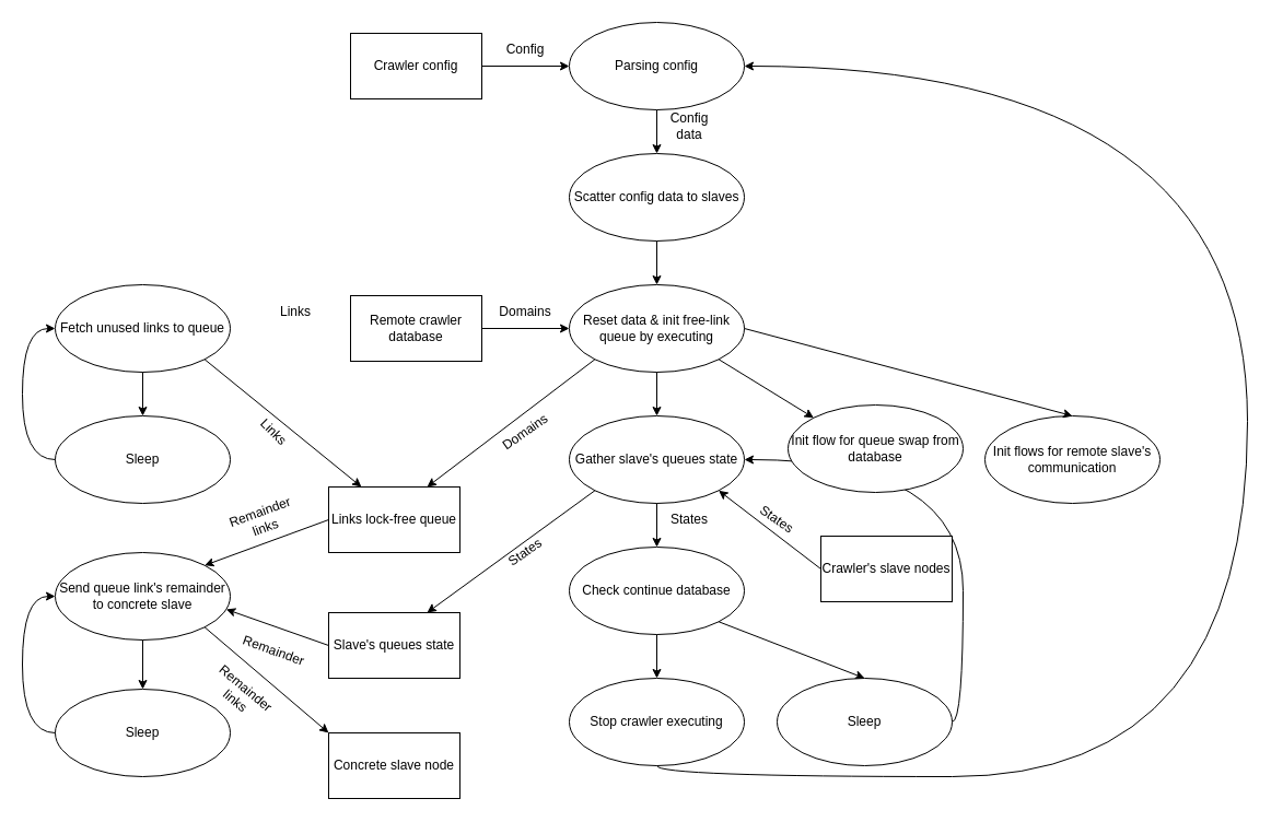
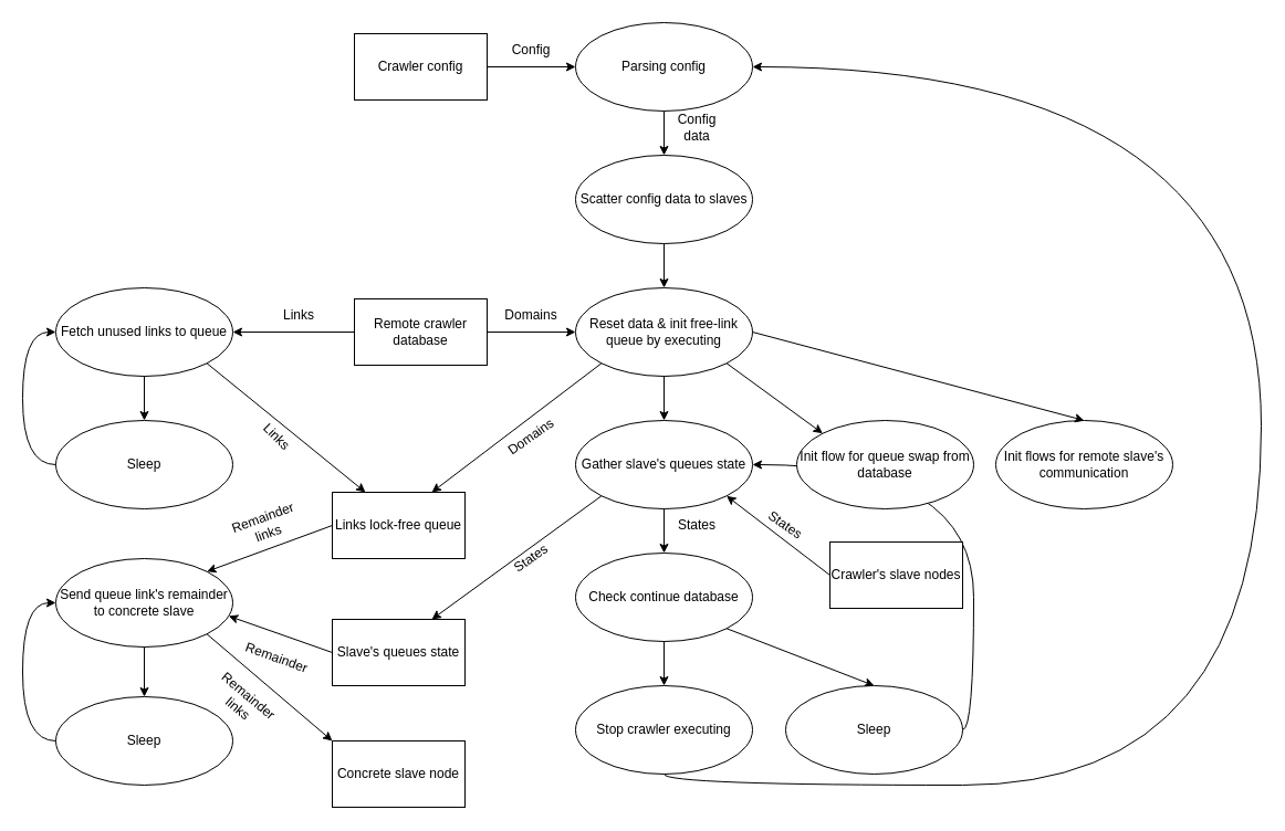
  <mxCell id="0" />
  <mxCell id="1" parent="0" />
  <mxCell id="2" value="" style="endArrow=classic;html=1;rounded=0;exitX=1;exitY=0.5;exitDx=0;exitDy=0;entryX=1;entryY=0.5;entryDx=0;entryDy=0;edgeStyle=orthogonalEdgeStyle;curved=1;" edge="1" parent="1" source="39" target="23"><mxGeometry width="50" height="50" relative="1" as="geometry"><mxPoint x="620" y="820" as="sourcePoint" /><mxPoint x="670" y="770" as="targetPoint" /></mxGeometry></mxCell>
  <mxCell id="3" value="Crawler config" style="rounded=0;whiteSpace=wrap;html=1;" parent="1" vertex="1"><mxGeometry x="320" y="30" width="120" height="60" as="geometry" /></mxCell>
  <mxCell id="4" value="Parsing config" style="ellipse;whiteSpace=wrap;html=1;" parent="1" vertex="1"><mxGeometry x="520" y="20" width="160" height="80" as="geometry" /></mxCell>
  <mxCell id="5" value="" style="endArrow=classic;html=1;rounded=0;exitX=1;exitY=0.5;exitDx=0;exitDy=0;entryX=0;entryY=0.5;entryDx=0;entryDy=0;" parent="1" source="3" target="4" edge="1"><mxGeometry width="50" height="50" relative="1" as="geometry"><mxPoint x="440" y="310" as="sourcePoint" /><mxPoint x="510" y="120" as="targetPoint" /></mxGeometry></mxCell>
  <mxCell id="6" value="Config" style="text;html=1;strokeColor=none;fillColor=none;align=center;verticalAlign=middle;whiteSpace=wrap;rounded=0;" parent="1" vertex="1"><mxGeometry x="450" y="30" width="60" height="30" as="geometry" /></mxCell>
  <mxCell id="7" value="" style="endArrow=classic;html=1;rounded=0;exitX=0.5;exitY=1;exitDx=0;exitDy=0;entryX=0.5;entryY=0;entryDx=0;entryDy=0;" parent="1" source="4" target="8" edge="1"><mxGeometry width="50" height="50" relative="1" as="geometry"><mxPoint x="830" y="330" as="sourcePoint" /><mxPoint x="600" y="150" as="targetPoint" /></mxGeometry></mxCell>
  <mxCell id="8" value="Scatter config data to slaves" style="ellipse;whiteSpace=wrap;html=1;" parent="1" vertex="1"><mxGeometry x="520" y="140" width="160" height="80" as="geometry" /></mxCell>
  <mxCell id="9" value="Config data" style="text;html=1;strokeColor=none;fillColor=none;align=center;verticalAlign=middle;whiteSpace=wrap;rounded=0;" parent="1" vertex="1"><mxGeometry x="600" y="100" width="60" height="30" as="geometry" /></mxCell>
  <mxCell id="10" value="Reset data &amp;amp; init free-link queue by executing" style="ellipse;whiteSpace=wrap;html=1;" parent="1" vertex="1"><mxGeometry x="520" y="260" width="160" height="80" as="geometry" /></mxCell>
  <mxCell id="11" value="" style="endArrow=classic;html=1;rounded=0;exitX=0.5;exitY=1;exitDx=0;exitDy=0;entryX=0.5;entryY=0;entryDx=0;entryDy=0;" parent="1" source="8" target="10" edge="1"><mxGeometry width="50" height="50" relative="1" as="geometry"><mxPoint x="510" y="460" as="sourcePoint" /><mxPoint x="560" y="410" as="targetPoint" /></mxGeometry></mxCell>
  <mxCell id="12" value="Remote crawler database" style="rounded=0;whiteSpace=wrap;html=1;" parent="1" vertex="1"><mxGeometry x="320" y="270" width="120" height="60" as="geometry" /></mxCell>
  <mxCell id="13" value="" style="endArrow=classic;html=1;rounded=0;entryX=0;entryY=0.5;entryDx=0;entryDy=0;exitX=1;exitY=0.5;exitDx=0;exitDy=0;" parent="1" source="12" target="10" edge="1"><mxGeometry width="50" height="50" relative="1" as="geometry"><mxPoint x="420" y="400" as="sourcePoint" /><mxPoint x="470" y="350" as="targetPoint" /></mxGeometry></mxCell>
  <mxCell id="14" value="Domains" style="text;html=1;strokeColor=none;fillColor=none;align=center;verticalAlign=middle;whiteSpace=wrap;rounded=0;" parent="1" vertex="1"><mxGeometry x="450" y="270" width="60" height="30" as="geometry" /></mxCell>
  <mxCell id="15" value="Links lock-free queue" style="rounded=0;whiteSpace=wrap;html=1;" parent="1" vertex="1"><mxGeometry x="300" y="445" width="120" height="60" as="geometry" /></mxCell>
  <mxCell id="16" value="Slave's queues state" style="rounded=0;whiteSpace=wrap;html=1;" parent="1" vertex="1"><mxGeometry x="300" y="560" width="120" height="60" as="geometry" /></mxCell>
  <mxCell id="17" value="" style="endArrow=classic;html=1;rounded=0;exitX=0;exitY=1;exitDx=0;exitDy=0;entryX=0.75;entryY=0;entryDx=0;entryDy=0;" parent="1" source="10" target="15" edge="1"><mxGeometry width="50" height="50" relative="1" as="geometry"><mxPoint x="540" y="470" as="sourcePoint" /><mxPoint x="590" y="420" as="targetPoint" /></mxGeometry></mxCell>
  <mxCell id="18" value="Domains" style="text;html=1;strokeColor=none;fillColor=none;align=center;verticalAlign=middle;whiteSpace=wrap;rounded=0;rotation=-35;" parent="1" vertex="1"><mxGeometry x="450" y="380" width="60" height="30" as="geometry" /></mxCell>
- <mxCell id="19" value="Init flow for queue swap from database" style="ellipse;whiteSpace=wrap;html=1;" parent="1" vertex="1"><mxGeometry x="720" y="370" width="160" height="80" as="geometry" /></mxCell>
+ <mxCell id="19" value="Init flow for queue swap from database" style="ellipse;whiteSpace=wrap;html=1;" parent="1" vertex="1"><mxGeometry x="720" y="380" width="160" height="80" as="geometry" /></mxCell>
  <mxCell id="20" value="Init flows for remote slave's communication" style="ellipse;whiteSpace=wrap;html=1;" parent="1" vertex="1"><mxGeometry x="900" y="380" width="160" height="80" as="geometry" /></mxCell>
  <mxCell id="21" value="" style="endArrow=classic;html=1;rounded=0;exitX=1;exitY=1;exitDx=0;exitDy=0;entryX=0;entryY=0;entryDx=0;entryDy=0;" parent="1" source="10" target="19" edge="1"><mxGeometry width="50" height="50" relative="1" as="geometry"><mxPoint x="670" y="660" as="sourcePoint" /><mxPoint x="720" y="610" as="targetPoint" /></mxGeometry></mxCell>
  <mxCell id="22" value="" style="endArrow=classic;html=1;rounded=0;exitX=1;exitY=0.5;exitDx=0;exitDy=0;entryX=0.5;entryY=0;entryDx=0;entryDy=0;" parent="1" source="10" target="20" edge="1"><mxGeometry width="50" height="50" relative="1" as="geometry"><mxPoint x="760" y="650" as="sourcePoint" /><mxPoint x="810" y="600" as="targetPoint" /></mxGeometry></mxCell>
  <mxCell id="23" value="Gather slave's queues state" style="ellipse;whiteSpace=wrap;html=1;" parent="1" vertex="1"><mxGeometry x="520" y="380" width="160" height="80" as="geometry" /></mxCell>
  <mxCell id="24" value="" style="endArrow=classic;html=1;rounded=0;entryX=0.5;entryY=0;entryDx=0;entryDy=0;" parent="1" target="23" edge="1"><mxGeometry width="50" height="50" relative="1" as="geometry"><mxPoint x="600" y="340" as="sourcePoint" /><mxPoint x="710" y="570" as="targetPoint" /></mxGeometry></mxCell>
  <mxCell id="25" value="" style="endArrow=classic;html=1;rounded=0;exitX=0;exitY=1;exitDx=0;exitDy=0;entryX=0.75;entryY=0;entryDx=0;entryDy=0;" parent="1" source="23" target="16" edge="1"><mxGeometry width="50" height="50" relative="1" as="geometry"><mxPoint x="610" y="610" as="sourcePoint" /><mxPoint x="660" y="560" as="targetPoint" /></mxGeometry></mxCell>
  <mxCell id="26" value="States" style="text;html=1;strokeColor=none;fillColor=none;align=center;verticalAlign=middle;whiteSpace=wrap;rounded=0;rotation=-35;" parent="1" vertex="1"><mxGeometry x="450" y="490" width="60" height="30" as="geometry" /></mxCell>
  <mxCell id="27" value="" style="endArrow=classic;html=1;rounded=0;exitX=0.5;exitY=1;exitDx=0;exitDy=0;entryX=0.5;entryY=0;entryDx=0;entryDy=0;" parent="1" source="23" target="28" edge="1"><mxGeometry width="50" height="50" relative="1" as="geometry"><mxPoint x="660" y="600" as="sourcePoint" /><mxPoint x="600" y="500" as="targetPoint" /></mxGeometry></mxCell>
  <mxCell id="28" value="Check continue database" style="ellipse;whiteSpace=wrap;html=1;" parent="1" vertex="1"><mxGeometry x="520" y="500" width="160" height="80" as="geometry" /></mxCell>
  <mxCell id="29" value="States" style="text;html=1;strokeColor=none;fillColor=none;align=center;verticalAlign=middle;whiteSpace=wrap;rounded=0;rotation=0;" parent="1" vertex="1"><mxGeometry x="600" y="460" width="60" height="30" as="geometry" /></mxCell>
  <mxCell id="30" value="" style="endArrow=classic;html=1;rounded=0;exitX=1;exitY=1;exitDx=0;exitDy=0;entryX=0.5;entryY=0;entryDx=0;entryDy=0;" parent="1" source="28" target="39" edge="1"><mxGeometry width="50" height="50" relative="1" as="geometry"><mxPoint x="600" y="680" as="sourcePoint" /><mxPoint x="600" y="620" as="targetPoint" /></mxGeometry></mxCell>
  <mxCell id="31" value="Fetch unused links to queue" style="ellipse;whiteSpace=wrap;html=1;" parent="1" vertex="1"><mxGeometry x="50" y="260" width="160" height="80" as="geometry" /></mxCell>
+ <mxCell id="32" value="" style="endArrow=classic;html=1;rounded=0;exitX=0;exitY=0.5;exitDx=0;exitDy=0;entryX=1;entryY=0.5;entryDx=0;entryDy=0;" parent="1" source="12" target="31" edge="1"><mxGeometry width="50" height="50" relative="1" as="geometry"><mxPoint x="110" y="480" as="sourcePoint" /><mxPoint x="160" y="430" as="targetPoint" /></mxGeometry></mxCell>
  <mxCell id="33" value="" style="endArrow=classic;html=1;rounded=0;exitX=1;exitY=1;exitDx=0;exitDy=0;entryX=0.25;entryY=0;entryDx=0;entryDy=0;" parent="1" source="31" target="15" edge="1"><mxGeometry width="50" height="50" relative="1" as="geometry"><mxPoint x="120" y="470" as="sourcePoint" /><mxPoint x="170" y="420" as="targetPoint" /></mxGeometry></mxCell>
  <mxCell id="34" value="Links" style="text;html=1;strokeColor=none;fillColor=none;align=center;verticalAlign=middle;whiteSpace=wrap;rounded=0;rotation=45;" parent="1" vertex="1"><mxGeometry x="220" y="382.5" width="60" height="25" as="geometry" /></mxCell>
  <mxCell id="35" value="Links" style="text;html=1;strokeColor=none;fillColor=none;align=center;verticalAlign=middle;whiteSpace=wrap;rounded=0;" parent="1" vertex="1"><mxGeometry x="240" y="270" width="60" height="30" as="geometry" /></mxCell>
  <mxCell id="36" value="" style="endArrow=classic;html=1;rounded=0;exitX=0.5;exitY=1;exitDx=0;exitDy=0;entryX=0.5;entryY=0;entryDx=0;entryDy=0;" parent="1" source="31" target="37" edge="1"><mxGeometry width="50" height="50" relative="1" as="geometry"><mxPoint x="-20" y="510" as="sourcePoint" /><mxPoint x="130" y="380" as="targetPoint" /></mxGeometry></mxCell>
  <mxCell id="37" value="Sleep" style="ellipse;whiteSpace=wrap;html=1;" parent="1" vertex="1"><mxGeometry x="50" y="380" width="160" height="80" as="geometry" /></mxCell>
  <mxCell id="38" value="Stop crawler executing" style="ellipse;whiteSpace=wrap;html=1;" parent="1" vertex="1"><mxGeometry x="520" y="620" width="160" height="80" as="geometry" /></mxCell>
  <mxCell id="39" value="Sleep" style="ellipse;whiteSpace=wrap;html=1;" parent="1" vertex="1"><mxGeometry x="710" y="620" width="160" height="80" as="geometry" /></mxCell>
  <mxCell id="40" value="" style="endArrow=classic;html=1;rounded=0;exitX=0.5;exitY=1;exitDx=0;exitDy=0;entryX=0.5;entryY=0;entryDx=0;entryDy=0;" parent="1" source="28" target="38" edge="1"><mxGeometry width="50" height="50" relative="1" as="geometry"><mxPoint x="420" y="780" as="sourcePoint" /><mxPoint x="470" y="730" as="targetPoint" /></mxGeometry></mxCell>
  <mxCell id="41" value="Send queue link's remainder to concrete slave" style="ellipse;whiteSpace=wrap;html=1;" parent="1" vertex="1"><mxGeometry x="50" y="505" width="160" height="80" as="geometry" /></mxCell>
  <mxCell id="42" value="" style="endArrow=classic;html=1;rounded=0;entryX=0.977;entryY=0.65;entryDx=0;entryDy=0;entryPerimeter=0;exitX=0;exitY=0.5;exitDx=0;exitDy=0;" parent="1" source="16" target="41" edge="1"><mxGeometry width="50" height="50" relative="1" as="geometry"><mxPoint x="220" y="720" as="sourcePoint" /><mxPoint x="270" y="670" as="targetPoint" /></mxGeometry></mxCell>
  <mxCell id="43" value="Remainder" style="text;html=1;strokeColor=none;fillColor=none;align=center;verticalAlign=middle;whiteSpace=wrap;rounded=0;rotation=20;" parent="1" vertex="1"><mxGeometry x="220" y="580" width="60" height="30" as="geometry" /></mxCell>
  <mxCell id="44" value="" style="endArrow=classic;html=1;rounded=0;exitX=0;exitY=0.5;exitDx=0;exitDy=0;entryX=1;entryY=0;entryDx=0;entryDy=0;" parent="1" source="15" target="41" edge="1"><mxGeometry width="50" height="50" relative="1" as="geometry"><mxPoint x="330" y="540" as="sourcePoint" /><mxPoint x="380" y="490" as="targetPoint" /></mxGeometry></mxCell>
  <mxCell id="45" value="Remainder links" style="text;html=1;strokeColor=none;fillColor=none;align=center;verticalAlign=middle;whiteSpace=wrap;rounded=0;rotation=-20;" parent="1" vertex="1"><mxGeometry y="460" width="60" height="30" as="geometry" x="210" /></mxCell>
  <mxCell id="46" value="Crawler's slave nodes" style="rounded=0;whiteSpace=wrap;html=1;" parent="1" vertex="1"><mxGeometry x="750" y="490" width="120" height="60" as="geometry" /></mxCell>
  <mxCell id="47" value="" style="endArrow=classic;html=1;rounded=0;exitX=0;exitY=0.5;exitDx=0;exitDy=0;entryX=1;entryY=1;entryDx=0;entryDy=0;" parent="1" source="46" target="23" edge="1"><mxGeometry width="50" height="50" relative="1" as="geometry"><mxPoint x="470" y="870" as="sourcePoint" /><mxPoint x="520" y="820" as="targetPoint" /></mxGeometry></mxCell>
  <mxCell id="48" value="States" style="text;html=1;strokeColor=none;fillColor=none;align=center;verticalAlign=middle;whiteSpace=wrap;rounded=0;rotation=35;" parent="1" vertex="1"><mxGeometry x="680" y="465" width="60" height="20" as="geometry" /></mxCell>
  <mxCell id="49" value="Concrete slave node" style="rounded=0;whiteSpace=wrap;html=1;" parent="1" vertex="1"><mxGeometry x="300" y="670" width="120" height="60" as="geometry" /></mxCell>
  <mxCell id="50" value="" style="endArrow=classic;html=1;rounded=0;exitX=1;exitY=1;exitDx=0;exitDy=0;entryX=0;entryY=0;entryDx=0;entryDy=0;" parent="1" source="41" target="49" edge="1"><mxGeometry width="50" height="50" relative="1" as="geometry"><mxPoint x="-90" y="680" as="sourcePoint" /><mxPoint x="-40" y="630" as="targetPoint" /></mxGeometry></mxCell>
  <mxCell id="51" value="Remainder links" style="text;html=1;strokeColor=none;fillColor=none;align=center;verticalAlign=middle;whiteSpace=wrap;rounded=0;rotation=40;" parent="1" vertex="1"><mxGeometry x="190" y="620" width="60" height="30" as="geometry" /></mxCell>
  <mxCell id="52" value="Sleep" style="ellipse;whiteSpace=wrap;html=1;" parent="1" vertex="1"><mxGeometry x="50" y="630" width="160" height="80" as="geometry" /></mxCell>
  <mxCell id="53" value="" style="endArrow=classic;html=1;rounded=0;exitX=0.5;exitY=1;exitDx=0;exitDy=0;entryX=0.5;entryY=0;entryDx=0;entryDy=0;" parent="1" source="41" target="52" edge="1"><mxGeometry width="50" height="50" relative="1" as="geometry"><mxPoint x="-120" y="730" as="sourcePoint" /><mxPoint x="-70" y="680" as="targetPoint" /></mxGeometry></mxCell>
  <mxCell id="54" value="" style="endArrow=classic;html=1;rounded=0;entryX=0;entryY=0.5;entryDx=0;entryDy=0;exitX=0;exitY=0.5;exitDx=0;exitDy=0;edgeStyle=orthogonalEdgeStyle;curved=1;" edge="1" parent="1" source="52" target="41"><mxGeometry width="50" height="50" relative="1" as="geometry"><mxPoint x="-20" y="690" as="sourcePoint" /><mxPoint x="30" y="640" as="targetPoint" /><Array as="points"><mxPoint x="20" y="670" /><mxPoint x="20" y="545" /></Array></mxGeometry></mxCell>
  <mxCell id="55" value="" style="endArrow=classic;html=1;rounded=0;entryX=0;entryY=0.5;entryDx=0;entryDy=0;exitX=0;exitY=0.5;exitDx=0;exitDy=0;edgeStyle=orthogonalEdgeStyle;curved=1;" edge="1" parent="1" source="37" target="31"><mxGeometry width="50" height="50" relative="1" as="geometry"><mxPoint x="-60" y="450" as="sourcePoint" /><mxPoint x="-10" y="400" as="targetPoint" /><Array as="points"><mxPoint x="20" y="420" /><mxPoint x="20" y="300" /></Array></mxGeometry></mxCell>
  <mxCell id="56" value="" style="endArrow=classic;html=1;rounded=0;exitX=0.5;exitY=1;exitDx=0;exitDy=0;entryX=1;entryY=0.5;entryDx=0;entryDy=0;edgeStyle=orthogonalEdgeStyle;curved=1;" edge="1" parent="1" source="38" target="4"><mxGeometry width="50" height="50" relative="1" as="geometry"><mxPoint x="700" y="810" as="sourcePoint" /><mxPoint x="750" y="760" as="targetPoint" /><Array as="points"><mxPoint x="600" y="710" /><mxPoint x="1140" y="710" /><mxPoint x="1140" y="60" /></Array></mxGeometry></mxCell>
